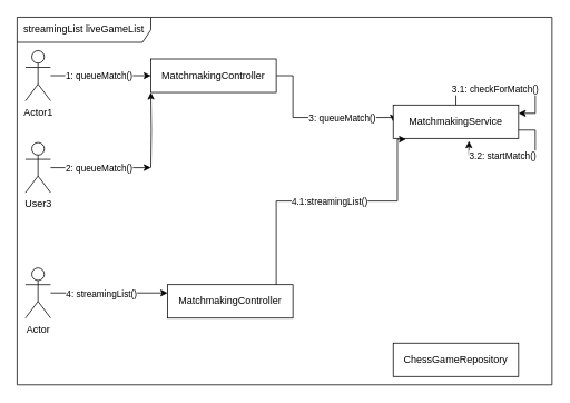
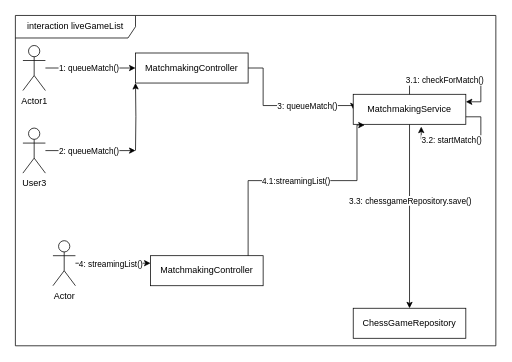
  <mxCell id="0" />
  <mxCell id="1" parent="0" />
- <mxCell id="2" value="streamingList liveGameList" style="shape=umlFrame;whiteSpace=wrap;html=1;pointerEvents=0;recursiveResize=0;container=1;collapsible=0;width=160;" parent="1" vertex="1"><mxGeometry x="20" y="20" width="640" height="440" as="geometry" /></mxCell>
+ <mxCell id="2" value="interaction liveGameList" style="shape=umlFrame;whiteSpace=wrap;html=1;pointerEvents=0;recursiveResize=0;container=1;collapsible=0;width=160;" parent="1" vertex="1"><mxGeometry x="20" y="20" width="640" height="440" as="geometry" /></mxCell>
  <mxCell id="3" style="edgeStyle=orthogonalEdgeStyle;rounded=0;orthogonalLoop=1;jettySize=auto;html=1;entryX=0;entryY=0.5;entryDx=0;entryDy=0;" parent="2" source="5" target="8" edge="1"><mxGeometry relative="1" as="geometry" /></mxCell>
  <mxCell id="4" value="1: queueMatch()" style="edgeLabel;html=1;align=center;verticalAlign=middle;resizable=0;points=[];" parent="3" vertex="1" connectable="0"><mxGeometry x="-0.057" relative="1" as="geometry"><mxPoint as="offset" /></mxGeometry></mxCell>
  <mxCell id="5" value="Actor1" style="shape=umlActor;verticalLabelPosition=bottom;verticalAlign=top;html=1;outlineConnect=0;" parent="2" vertex="1"><mxGeometry x="10" y="40" width="30" height="60" as="geometry" /></mxCell>
  <mxCell id="6" style="edgeStyle=orthogonalEdgeStyle;rounded=0;orthogonalLoop=1;jettySize=auto;html=1;entryX=0;entryY=0.5;entryDx=0;entryDy=0;" parent="2" source="8" target="15" edge="1"><mxGeometry relative="1" as="geometry"><Array as="points"><mxPoint x="330" y="70" /><mxPoint x="330" y="120" /></Array></mxGeometry></mxCell>
  <mxCell id="7" value="3: queueMatch()" style="edgeLabel;html=1;align=center;verticalAlign=middle;resizable=0;points=[];" vertex="1" connectable="0" parent="6"><mxGeometry x="0.133" y="1" relative="1" as="geometry"><mxPoint x="18" y="1" as="offset" /></mxGeometry></mxCell>
  <mxCell id="8" value="MatchmakingController" style="fontStyle=0;html=1;whiteSpace=wrap;" parent="2" vertex="1"><mxGeometry x="160" y="50" width="150" height="40" as="geometry" /></mxCell>
  <mxCell id="9" value="User3" style="shape=umlActor;verticalLabelPosition=bottom;verticalAlign=top;html=1;outlineConnect=0;" parent="2" vertex="1"><mxGeometry x="10" y="150" width="30" height="60" as="geometry" /></mxCell>
  <mxCell id="10" style="edgeStyle=orthogonalEdgeStyle;rounded=0;orthogonalLoop=1;jettySize=auto;html=1;exitX=0;exitY=0.5;exitDx=0;exitDy=0;entryX=0;entryY=1;entryDx=0;entryDy=0;" edge="1" parent="2" target="8"><mxGeometry relative="1" as="geometry"><mxPoint x="160" y="180" as="sourcePoint" /></mxGeometry></mxCell>
  <mxCell id="11" style="edgeStyle=orthogonalEdgeStyle;rounded=0;orthogonalLoop=1;jettySize=auto;html=1;entryX=0;entryY=0.5;entryDx=0;entryDy=0;" parent="2" source="9" edge="1"><mxGeometry relative="1" as="geometry"><mxPoint x="160" y="180" as="targetPoint" /></mxGeometry></mxCell>
  <mxCell id="12" value="2: queueMatch()" style="edgeLabel;html=1;align=center;verticalAlign=middle;resizable=0;points=[];" parent="11" vertex="1" connectable="0"><mxGeometry x="-0.057" relative="1" as="geometry"><mxPoint as="offset" /></mxGeometry></mxCell>
+ <mxCell id="13" style="edgeStyle=orthogonalEdgeStyle;rounded=0;orthogonalLoop=1;jettySize=auto;html=1;entryX=0.5;entryY=0;entryDx=0;entryDy=0;" parent="2" source="15" target="18" edge="1"><mxGeometry relative="1" as="geometry" /></mxCell>
+ <mxCell id="14" value="3.3: chessgameRepository.save()" style="edgeLabel;html=1;align=center;verticalAlign=middle;resizable=0;points=[];" parent="13" vertex="1" connectable="0"><mxGeometry x="-0.172" relative="1" as="geometry"><mxPoint as="offset" /></mxGeometry></mxCell>
  <mxCell id="15" value="MatchmakingService" style="fontStyle=0;html=1;whiteSpace=wrap;" parent="2" vertex="1"><mxGeometry x="450" y="105" width="150" height="40" as="geometry" /></mxCell>
  <mxCell id="16" style="edgeStyle=orthogonalEdgeStyle;rounded=0;orthogonalLoop=1;jettySize=auto;html=1;entryX=1;entryY=0.25;entryDx=0;entryDy=0;" parent="2" source="15" target="15" edge="1"><mxGeometry relative="1" as="geometry" /></mxCell>
  <mxCell id="17" value="3.1: checkForMatch()" style="edgeLabel;html=1;align=center;verticalAlign=middle;resizable=0;points=[];" parent="16" vertex="1" connectable="0"><mxGeometry x="-0.471" y="-1" relative="1" as="geometry"><mxPoint x="22" as="offset" /></mxGeometry></mxCell>
  <mxCell id="18" value="ChessGameRepository" style="fontStyle=0;html=1;whiteSpace=wrap;" parent="2" vertex="1"><mxGeometry x="450" y="390" width="150" height="40" as="geometry" /></mxCell>
  <mxCell id="19" style="edgeStyle=orthogonalEdgeStyle;rounded=0;orthogonalLoop=1;jettySize=auto;html=1;exitX=1;exitY=0.75;exitDx=0;exitDy=0;entryX=0.604;entryY=1.078;entryDx=0;entryDy=0;entryPerimeter=0;" parent="2" source="15" target="15" edge="1"><mxGeometry relative="1" as="geometry"><mxPoint x="605" y="170" as="sourcePoint" /><mxPoint x="530" y="170" as="targetPoint" /></mxGeometry></mxCell>
  <mxCell id="20" value="3.2: startMatch()" style="edgeLabel;html=1;align=center;verticalAlign=middle;resizable=0;points=[];" parent="19" vertex="1" connectable="0"><mxGeometry x="0.452" relative="1" as="geometry"><mxPoint x="16" as="offset" /></mxGeometry></mxCell>
  <mxCell id="21" style="edgeStyle=orthogonalEdgeStyle;rounded=0;orthogonalLoop=1;jettySize=auto;html=1;entryX=0;entryY=0.25;entryDx=0;entryDy=0;" parent="2" source="23" target="24" edge="1"><mxGeometry relative="1" as="geometry" /></mxCell>
  <mxCell id="22" value="4: streamingList()" style="edgeLabel;html=1;align=center;verticalAlign=middle;resizable=0;points=[];" parent="21" vertex="1" connectable="0"><mxGeometry x="-0.267" y="-1" relative="1" as="geometry"><mxPoint x="9" y="-1" as="offset" /></mxGeometry></mxCell>
- <mxCell id="23" value="Actor" style="shape=umlActor;verticalLabelPosition=bottom;verticalAlign=top;html=1;outlineConnect=0;" parent="2" vertex="1"><mxGeometry x="10" y="300" width="30" height="60" as="geometry" /></mxCell>
+ <mxCell id="23" value="Actor" style="shape=umlActor;verticalLabelPosition=bottom;verticalAlign=top;html=1;outlineConnect=0;" parent="2" vertex="1"><mxGeometry x="50" y="300" width="30" height="60" as="geometry" /></mxCell>
  <mxCell id="24" value="MatchmakingController" style="fontStyle=0;html=1;whiteSpace=wrap;" parent="2" vertex="1"><mxGeometry x="180" y="320" width="150" height="40" as="geometry" /></mxCell>
  <mxCell id="25" style="edgeStyle=orthogonalEdgeStyle;rounded=0;orthogonalLoop=1;jettySize=auto;html=1;entryX=0.102;entryY=1.025;entryDx=0;entryDy=0;entryPerimeter=0;" parent="2" source="24" target="15" edge="1"><mxGeometry relative="1" as="geometry"><Array as="points"><mxPoint x="310" y="220" /><mxPoint x="455" y="220" /></Array></mxGeometry></mxCell>
  <mxCell id="26" value="4.1:streamingList()" style="edgeLabel;html=1;align=center;verticalAlign=middle;resizable=0;points=[];" parent="25" vertex="1" connectable="0"><mxGeometry x="-0.122" relative="1" as="geometry"><mxPoint x="18" as="offset" /></mxGeometry></mxCell>
